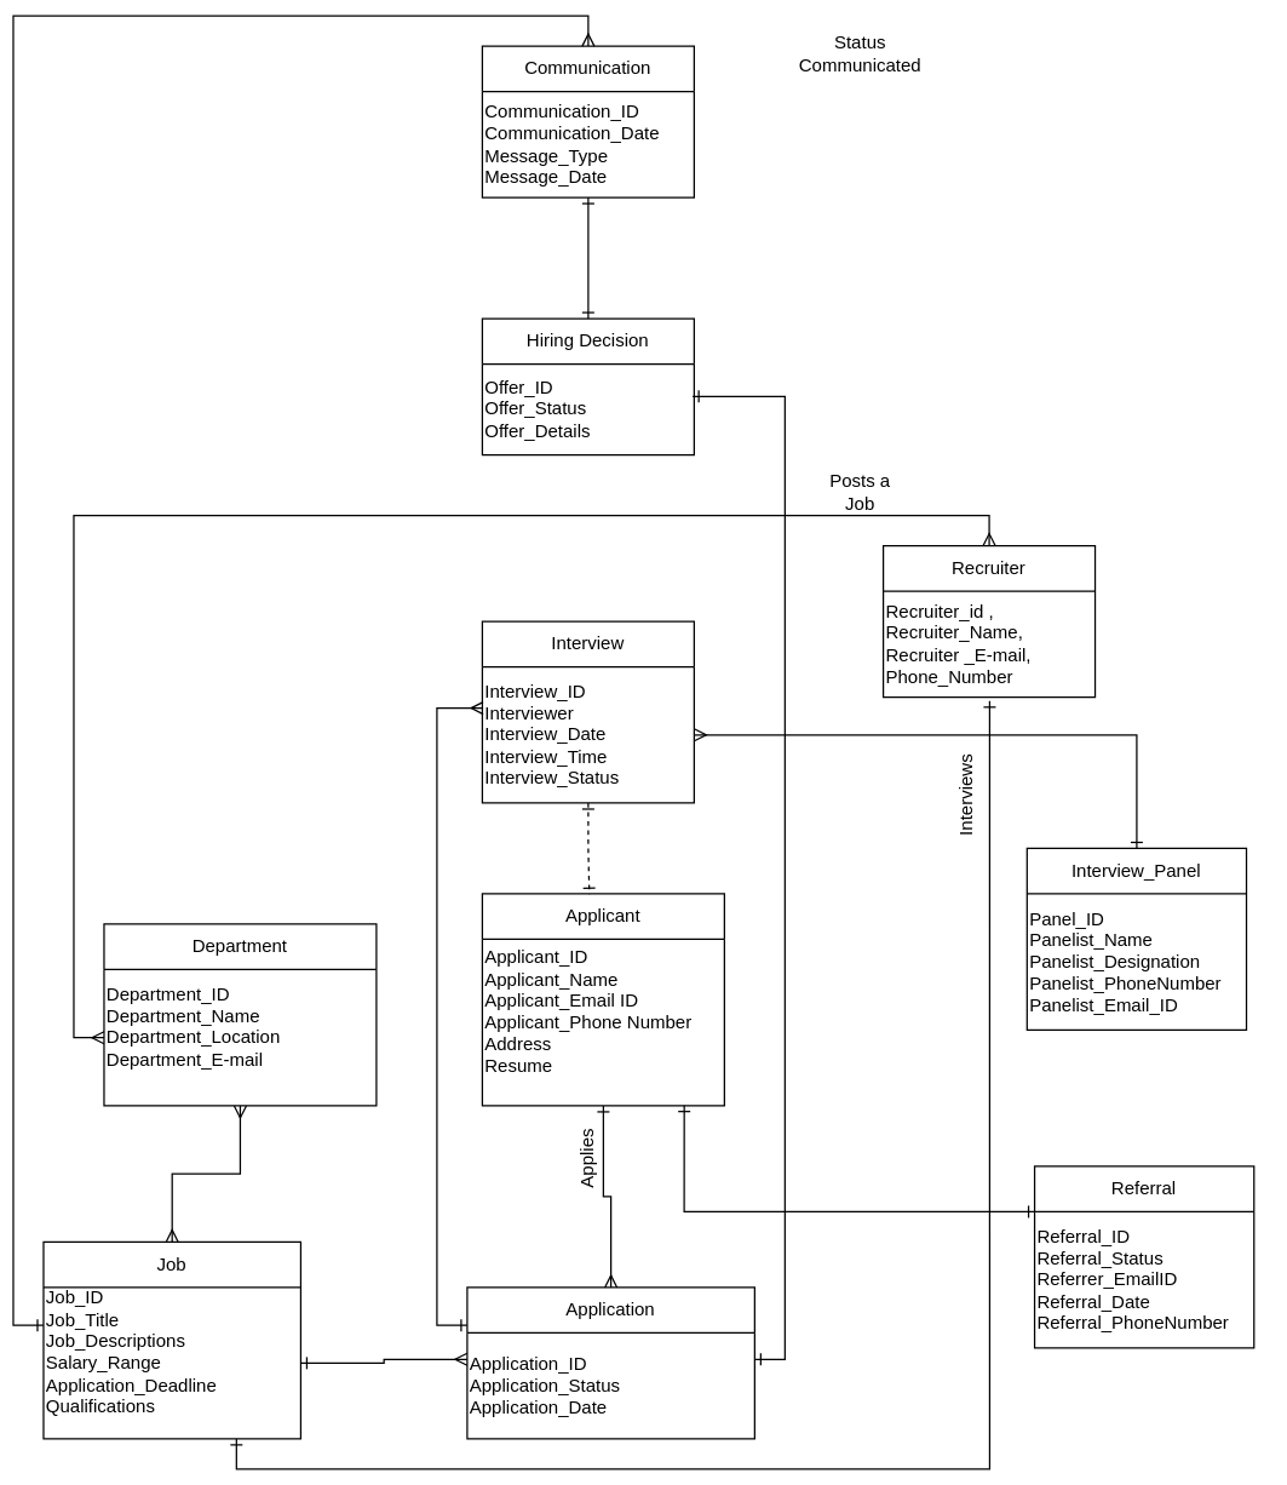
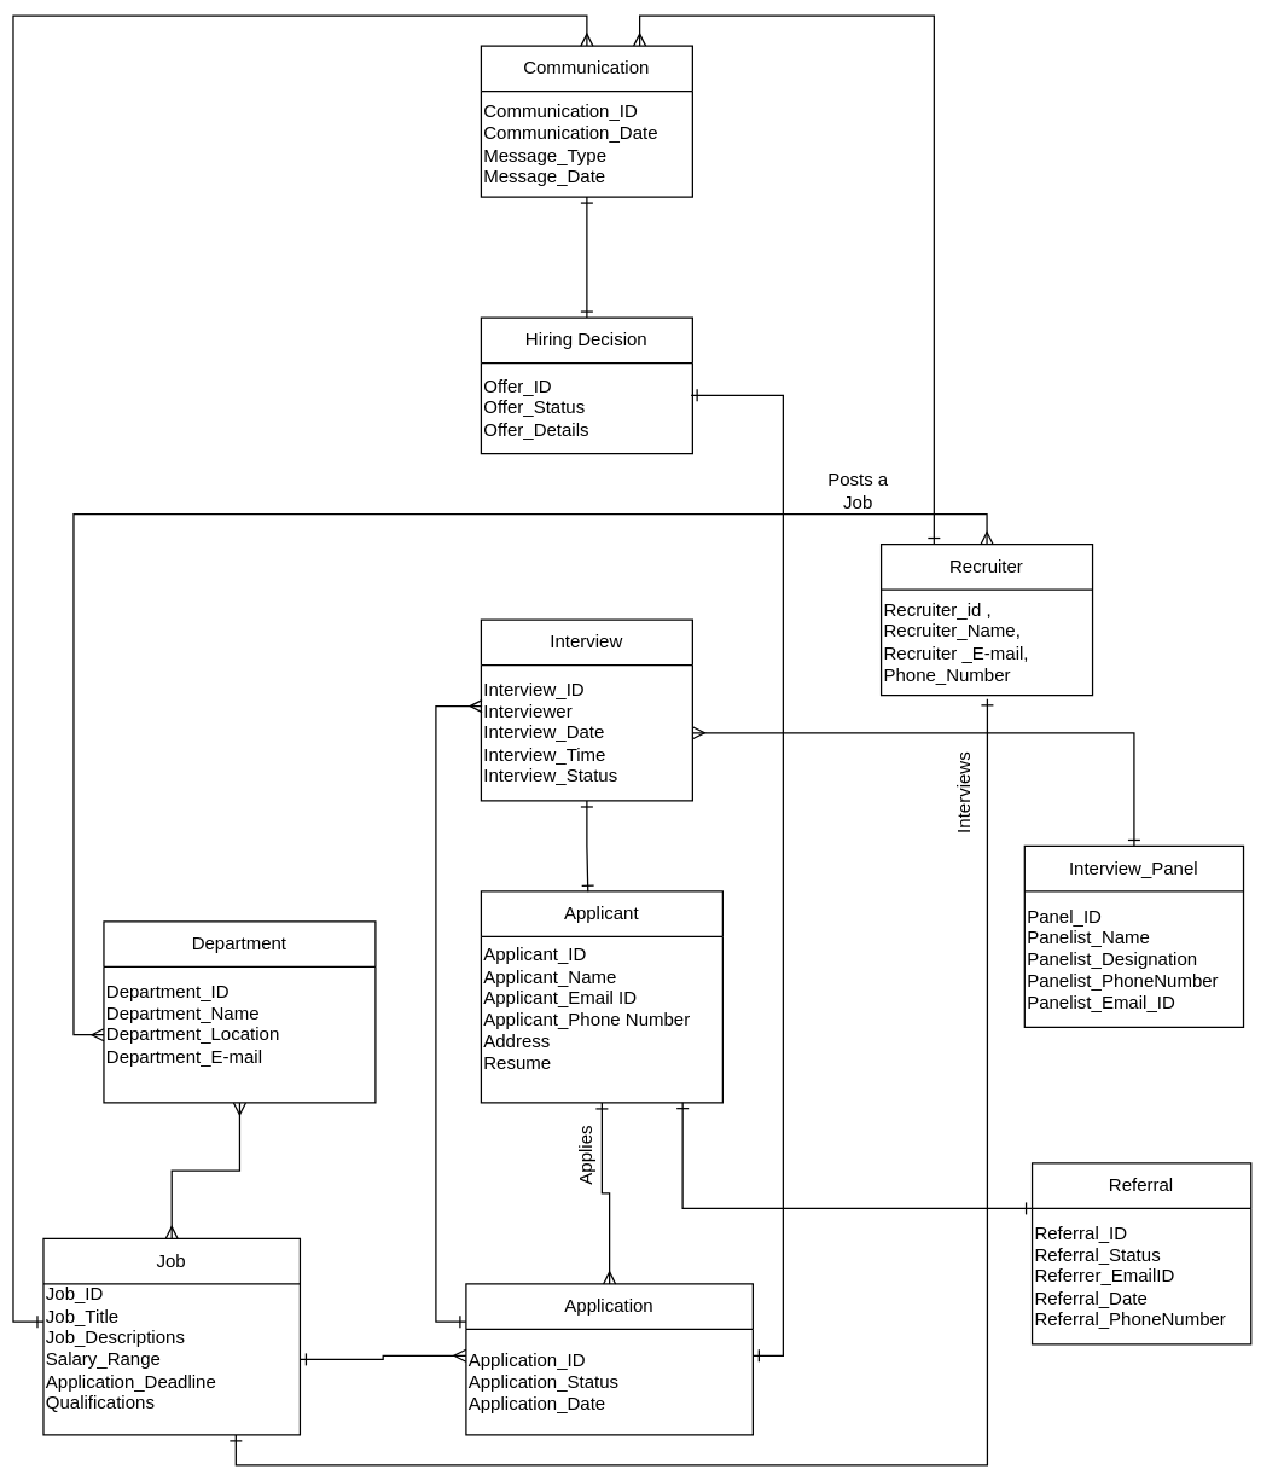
  <mxCell id="0" />
  <mxCell id="1" parent="0" />
  <mxCell id="2" value="Department" style="swimlane;fontStyle=0;childLayout=stackLayout;horizontal=1;startSize=30;horizontalStack=0;resizeParent=1;resizeParentMax=0;resizeLast=0;collapsible=1;marginBottom=0;whiteSpace=wrap;html=1;" parent="1" vertex="1"><mxGeometry x="60" y="610" width="180" height="120" as="geometry" /></mxCell>
  <mxCell id="3" value="Department_ID&lt;div&gt;Department_Name&lt;/div&gt;&lt;div&gt;Department_Location&lt;/div&gt;&lt;div&gt;Department_E-mail&amp;nbsp;&lt;/div&gt;&lt;div&gt;&lt;br&gt;&lt;/div&gt;" style="text;html=1;align=left;verticalAlign=middle;whiteSpace=wrap;rounded=0;" parent="2" vertex="1"><mxGeometry y="30" width="180" height="90" as="geometry" /></mxCell>
  <mxCell id="4" value="Job" style="swimlane;fontStyle=0;childLayout=stackLayout;horizontal=1;startSize=30;horizontalStack=0;resizeParent=1;resizeParentMax=0;resizeLast=0;collapsible=1;marginBottom=0;whiteSpace=wrap;html=1;" parent="1" vertex="1"><mxGeometry x="20" y="820" width="170" height="130" as="geometry" /></mxCell>
  <mxCell id="5" value="Job_ID&amp;nbsp;&lt;div&gt;Job_Title&lt;/div&gt;&lt;div&gt;Job_Descriptions&lt;/div&gt;&lt;div&gt;Salary_Range&lt;/div&gt;&lt;div&gt;Application_Deadline&lt;/div&gt;&lt;div&gt;Qualifications&lt;/div&gt;&lt;div&gt;&lt;br&gt;&lt;/div&gt;" style="text;html=1;align=left;verticalAlign=middle;whiteSpace=wrap;rounded=0;" parent="4" vertex="1"><mxGeometry y="30" width="170" height="100" as="geometry" /></mxCell>
  <mxCell id="6" style="edgeStyle=orthogonalEdgeStyle;rounded=0;orthogonalLoop=1;jettySize=auto;html=1;exitX=0.5;exitY=1;exitDx=0;exitDy=0;entryX=0.5;entryY=0;entryDx=0;entryDy=0;startArrow=ERmany;startFill=0;endArrow=ERmany;endFill=0;" parent="1" source="3" target="4" edge="1"><mxGeometry relative="1" as="geometry" /></mxCell>
  <mxCell id="7" value="Applicant" style="swimlane;fontStyle=0;childLayout=stackLayout;horizontal=1;startSize=30;horizontalStack=0;resizeParent=1;resizeParentMax=0;resizeLast=0;collapsible=1;marginBottom=0;whiteSpace=wrap;html=1;" parent="1" vertex="1"><mxGeometry x="310" y="590" width="160" height="140" as="geometry" /></mxCell>
  <mxCell id="8" value="Applicant_ID&lt;div&gt;Applicant_Name&lt;/div&gt;&lt;div&gt;Applicant_Email ID&amp;nbsp;&lt;/div&gt;&lt;div&gt;Applicant_Phone Number&lt;/div&gt;&lt;div&gt;Address&lt;/div&gt;&lt;div&gt;Resume&lt;/div&gt;&lt;div&gt;&lt;br&gt;&lt;/div&gt;" style="text;html=1;align=left;verticalAlign=middle;resizable=0;points=[];autosize=1;strokeColor=none;fillColor=none;" parent="7" vertex="1"><mxGeometry y="30" width="160" height="110" as="geometry" /></mxCell>
  <mxCell id="9" value="Application" style="swimlane;fontStyle=0;childLayout=stackLayout;horizontal=1;startSize=30;horizontalStack=0;resizeParent=1;resizeParentMax=0;resizeLast=0;collapsible=1;marginBottom=0;whiteSpace=wrap;html=1;" parent="1" vertex="1"><mxGeometry x="300" y="850" width="190" height="100" as="geometry" /></mxCell>
  <mxCell id="10" value="Application_ID&amp;nbsp;&lt;div&gt;Application_Status&lt;/div&gt;&lt;div&gt;Application_Date&lt;/div&gt;" style="text;html=1;align=left;verticalAlign=middle;whiteSpace=wrap;rounded=0;" parent="9" vertex="1"><mxGeometry y="30" width="190" height="70" as="geometry" /></mxCell>
  <mxCell id="11" style="edgeStyle=orthogonalEdgeStyle;rounded=0;orthogonalLoop=1;jettySize=auto;html=1;entryX=0.5;entryY=0;entryDx=0;entryDy=0;startArrow=ERone;startFill=0;endArrow=ERmany;endFill=0;" parent="1" source="8" target="9" edge="1"><mxGeometry relative="1" as="geometry" /></mxCell>
  <mxCell id="12" style="edgeStyle=orthogonalEdgeStyle;rounded=0;orthogonalLoop=1;jettySize=auto;html=1;exitX=1;exitY=0.5;exitDx=0;exitDy=0;entryX=0;entryY=0.25;entryDx=0;entryDy=0;startArrow=ERone;startFill=0;endArrow=ERmany;endFill=0;" parent="1" source="5" target="10" edge="1"><mxGeometry relative="1" as="geometry" /></mxCell>
  <mxCell id="13" value="Interview" style="swimlane;fontStyle=0;childLayout=stackLayout;horizontal=1;startSize=30;horizontalStack=0;resizeParent=1;resizeParentMax=0;resizeLast=0;collapsible=1;marginBottom=0;whiteSpace=wrap;html=1;" parent="1" vertex="1"><mxGeometry x="310" y="410" width="140" height="120" as="geometry" /></mxCell>
  <mxCell id="14" value="Interview_ID&lt;div&gt;Interviewer&lt;/div&gt;&lt;div&gt;Interview_Date&lt;/div&gt;&lt;div&gt;Interview_Time&amp;nbsp;&lt;/div&gt;&lt;div&gt;Interview_Status&lt;/div&gt;" style="text;html=1;align=left;verticalAlign=middle;resizable=0;points=[];autosize=1;strokeColor=none;fillColor=none;" parent="13" vertex="1"><mxGeometry y="30" width="140" height="90" as="geometry" /></mxCell>
- <mxCell id="15" style="edgeStyle=orthogonalEdgeStyle;rounded=0;orthogonalLoop=1;jettySize=auto;html=1;entryX=0.442;entryY=0.001;entryDx=0;entryDy=0;entryPerimeter=0;endArrow=ERone;endFill=0;startArrow=ERone;startFill=0;dashed=1;" parent="1" source="13" target="7" edge="1"><mxGeometry relative="1" as="geometry" /></mxCell>
+ <mxCell id="15" style="edgeStyle=orthogonalEdgeStyle;rounded=0;orthogonalLoop=1;jettySize=auto;html=1;entryX=0.442;entryY=0.001;entryDx=0;entryDy=0;entryPerimeter=0;endArrow=ERone;endFill=0;startArrow=ERone;startFill=0;" parent="1" source="13" target="7" edge="1"><mxGeometry relative="1" as="geometry" /></mxCell>
  <mxCell id="16" value="Hiring Decision" style="swimlane;fontStyle=0;childLayout=stackLayout;horizontal=1;startSize=30;horizontalStack=0;resizeParent=1;resizeParentMax=0;resizeLast=0;collapsible=1;marginBottom=0;whiteSpace=wrap;html=1;" parent="1" vertex="1"><mxGeometry x="310" y="210" width="140" height="90" as="geometry" /></mxCell>
  <mxCell id="17" value="Offer_ID&lt;div&gt;Offer_Status&lt;/div&gt;&lt;div&gt;Offer_Details&lt;/div&gt;" style="text;html=1;align=left;verticalAlign=middle;resizable=0;points=[];autosize=1;strokeColor=none;fillColor=none;" parent="16" vertex="1"><mxGeometry y="30" width="140" height="60" as="geometry" /></mxCell>
+ <mxCell id="18" style="edgeStyle=orthogonalEdgeStyle;rounded=0;orthogonalLoop=1;jettySize=auto;html=1;exitX=0.75;exitY=0;exitDx=0;exitDy=0;entryX=0.25;entryY=0;entryDx=0;entryDy=0;startArrow=ERmany;startFill=0;endArrow=ERone;endFill=0;" edge="1" parent="1" source="19" target="22"><mxGeometry relative="1" as="geometry" /></mxCell>
  <mxCell id="19" value="Communication" style="swimlane;fontStyle=0;childLayout=stackLayout;horizontal=1;startSize=30;horizontalStack=0;resizeParent=1;resizeParentMax=0;resizeLast=0;collapsible=1;marginBottom=0;whiteSpace=wrap;html=1;" parent="1" vertex="1"><mxGeometry x="310" y="30" width="140" height="100" as="geometry" /></mxCell>
  <mxCell id="20" value="Communication_ID&amp;nbsp;&lt;div&gt;Communication_Date&lt;/div&gt;&lt;div&gt;Message_Type&lt;/div&gt;&lt;div&gt;Message_Date&lt;/div&gt;" style="text;html=1;align=left;verticalAlign=middle;resizable=0;points=[];autosize=1;strokeColor=none;fillColor=none;" parent="19" vertex="1"><mxGeometry y="30" width="140" height="70" as="geometry" /></mxCell>
  <mxCell id="21" style="edgeStyle=orthogonalEdgeStyle;rounded=0;orthogonalLoop=1;jettySize=auto;html=1;entryX=0.5;entryY=0;entryDx=0;entryDy=0;endArrow=ERone;endFill=0;startArrow=ERone;startFill=0;" parent="1" source="20" target="16" edge="1"><mxGeometry relative="1" as="geometry" /></mxCell>
  <mxCell id="22" value="Recruiter" style="swimlane;fontStyle=0;childLayout=stackLayout;horizontal=1;startSize=30;horizontalStack=0;resizeParent=1;resizeParentMax=0;resizeLast=0;collapsible=1;marginBottom=0;whiteSpace=wrap;html=1;" parent="1" vertex="1"><mxGeometry x="575" y="360" width="140" height="100" as="geometry" /></mxCell>
  <mxCell id="23" value="Recruiter_id ,&amp;nbsp;&lt;div&gt;Recruiter_Name,&amp;nbsp;&lt;/div&gt;&lt;div&gt;Recruiter _E-mail,&amp;nbsp;&lt;/div&gt;&lt;div&gt;Phone_Number&lt;/div&gt;" style="text;html=1;align=left;verticalAlign=middle;resizable=0;points=[];autosize=1;strokeColor=none;fillColor=none;" parent="22" vertex="1"><mxGeometry y="30" width="140" height="70" as="geometry" /></mxCell>
  <mxCell id="24" value="Interview_Panel" style="swimlane;fontStyle=0;childLayout=stackLayout;horizontal=1;startSize=30;horizontalStack=0;resizeParent=1;resizeParentMax=0;resizeLast=0;collapsible=1;marginBottom=0;whiteSpace=wrap;html=1;" parent="1" vertex="1"><mxGeometry x="670" y="560" width="145" height="120" as="geometry" /></mxCell>
  <mxCell id="25" value="Panel_ID&lt;div&gt;Panelist_Name&lt;/div&gt;&lt;div&gt;Panelist_Designation&lt;/div&gt;&lt;div&gt;Panelist_PhoneNumber&lt;/div&gt;&lt;div&gt;Panelist_Email_ID&lt;/div&gt;" style="text;html=1;align=left;verticalAlign=middle;resizable=0;points=[];autosize=1;strokeColor=none;fillColor=none;" parent="24" vertex="1"><mxGeometry y="30" width="145" height="90" as="geometry" /></mxCell>
  <mxCell id="26" style="edgeStyle=orthogonalEdgeStyle;rounded=0;orthogonalLoop=1;jettySize=auto;html=1;endArrow=ERone;endFill=0;startArrow=ERmany;startFill=0;" parent="1" source="14" target="24" edge="1"><mxGeometry relative="1" as="geometry" /></mxCell>
  <mxCell id="27" style="edgeStyle=orthogonalEdgeStyle;rounded=0;orthogonalLoop=1;jettySize=auto;html=1;exitX=0;exitY=0.5;exitDx=0;exitDy=0;entryX=0.5;entryY=0;entryDx=0;entryDy=0;startArrow=ERmany;startFill=0;endArrow=ERmany;endFill=0;" edge="1" parent="1" source="3" target="22"><mxGeometry relative="1" as="geometry" /></mxCell>
  <mxCell id="28" style="edgeStyle=orthogonalEdgeStyle;rounded=0;orthogonalLoop=1;jettySize=auto;html=1;exitX=0.75;exitY=1;exitDx=0;exitDy=0;entryX=0.502;entryY=1.038;entryDx=0;entryDy=0;entryPerimeter=0;startArrow=ERone;startFill=0;endArrow=ERone;endFill=0;" edge="1" parent="1" source="5" target="23"><mxGeometry relative="1" as="geometry" /></mxCell>
  <mxCell id="29" style="edgeStyle=orthogonalEdgeStyle;rounded=0;orthogonalLoop=1;jettySize=auto;html=1;exitX=0;exitY=0.25;exitDx=0;exitDy=0;entryX=0.5;entryY=0;entryDx=0;entryDy=0;startArrow=ERone;startFill=0;endArrow=ERmany;endFill=0;" edge="1" parent="1" source="5" target="19"><mxGeometry relative="1" as="geometry"><mxPoint x="-230" y="300" as="targetPoint" /></mxGeometry></mxCell>
  <mxCell id="30" style="edgeStyle=orthogonalEdgeStyle;rounded=0;orthogonalLoop=1;jettySize=auto;html=1;exitX=1;exitY=0.25;exitDx=0;exitDy=0;entryX=0.993;entryY=0.356;entryDx=0;entryDy=0;entryPerimeter=0;startArrow=ERone;startFill=0;endArrow=ERone;endFill=0;" edge="1" parent="1" source="10" target="17"><mxGeometry relative="1" as="geometry" /></mxCell>
  <mxCell id="31" style="edgeStyle=orthogonalEdgeStyle;rounded=0;orthogonalLoop=1;jettySize=auto;html=1;exitX=0;exitY=0.25;exitDx=0;exitDy=0;entryX=0.004;entryY=0.303;entryDx=0;entryDy=0;entryPerimeter=0;startArrow=ERone;startFill=0;endArrow=ERmany;endFill=0;" edge="1" parent="1" source="9" target="14"><mxGeometry relative="1" as="geometry" /></mxCell>
  <mxCell id="32" value="Referral" style="swimlane;fontStyle=0;childLayout=stackLayout;horizontal=1;startSize=30;horizontalStack=0;resizeParent=1;resizeParentMax=0;resizeLast=0;collapsible=1;marginBottom=0;whiteSpace=wrap;html=1;" vertex="1" parent="1"><mxGeometry x="675" y="770" width="145" height="120" as="geometry" /></mxCell>
  <mxCell id="33" value="Referral_ID&lt;div&gt;Referral_Status&lt;/div&gt;&lt;div&gt;Referrer_EmailID&lt;/div&gt;&lt;div&gt;Referral_Date&lt;/div&gt;&lt;div&gt;Referral_PhoneNumber&lt;/div&gt;" style="text;html=1;align=left;verticalAlign=middle;resizable=0;points=[];autosize=1;strokeColor=none;fillColor=none;" vertex="1" parent="32"><mxGeometry y="30" width="145" height="90" as="geometry" /></mxCell>
  <mxCell id="34" style="edgeStyle=orthogonalEdgeStyle;rounded=0;orthogonalLoop=1;jettySize=auto;html=1;exitX=0;exitY=0.25;exitDx=0;exitDy=0;entryX=0.834;entryY=0.998;entryDx=0;entryDy=0;entryPerimeter=0;startArrow=ERone;startFill=0;endArrow=ERone;endFill=0;" edge="1" parent="1" source="32" target="8"><mxGeometry relative="1" as="geometry" /></mxCell>
  <mxCell id="35" value="Applies" style="text;html=1;align=center;verticalAlign=middle;whiteSpace=wrap;rounded=0;rotation=270;" vertex="1" parent="1"><mxGeometry x="350" y="750" width="60" height="30" as="geometry" /></mxCell>
  <mxCell id="36" value="Posts a Job" style="text;html=1;align=center;verticalAlign=middle;whiteSpace=wrap;rounded=0;" vertex="1" parent="1"><mxGeometry x="530" y="310" width="60" height="30" as="geometry" /></mxCell>
  <mxCell id="37" value="Interviews" style="text;html=1;align=center;verticalAlign=middle;whiteSpace=wrap;rounded=0;rotation=270;" vertex="1" parent="1"><mxGeometry x="600" y="510" width="60" height="30" as="geometry" /></mxCell>
- <mxCell id="38" value="Status Communicated" style="text;html=1;align=center;verticalAlign=middle;whiteSpace=wrap;rounded=0;" vertex="1" parent="1"><mxGeometry x="530" y="20" width="60" height="30" as="geometry" /></mxCell>
